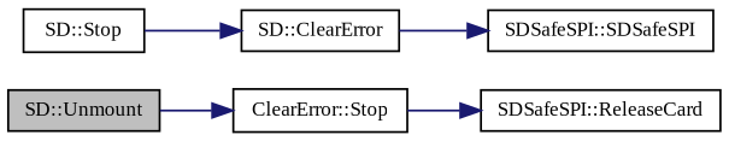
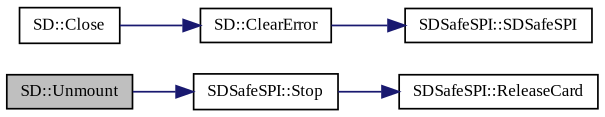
  digraph {
    fontname="Liberation Serif"
    rankdir=LR
    node [color=black fillcolor=white fontname="Liberation Serif" fontsize=10 shape=record style=filled]
    edge [color=midnightblue fontname="Liberation Serif" fontsize=10 labelfontname=Helvetica labelfontsize=10 style=solid]
    n1 [fillcolor=grey75 fontcolor=black height=0.2 label="SD::Unmount" width=0.4]
-   n2 [height=0.2 label="ClearError::Stop" width=0.4]
-   n3 [height=0.2 label="SD::Stop" width=0.4]
+   n2 [height=0.2 label="SDSafeSPI::Stop" width=0.4]
+   n3 [height=0.2 label="SD::Close" width=0.4]
    n4 [height=0.2 label="SD::ClearError" width=0.4]
    n5 [height=0.2 label="SDSafeSPI::ReleaseCard" width=0.4]
    n6 [height=0.2 label="SDSafeSPI::SDSafeSPI" width=0.4]
    n1 -> n2
    n2 -> n5
    n3 -> n4
    n4 -> n6
  }
